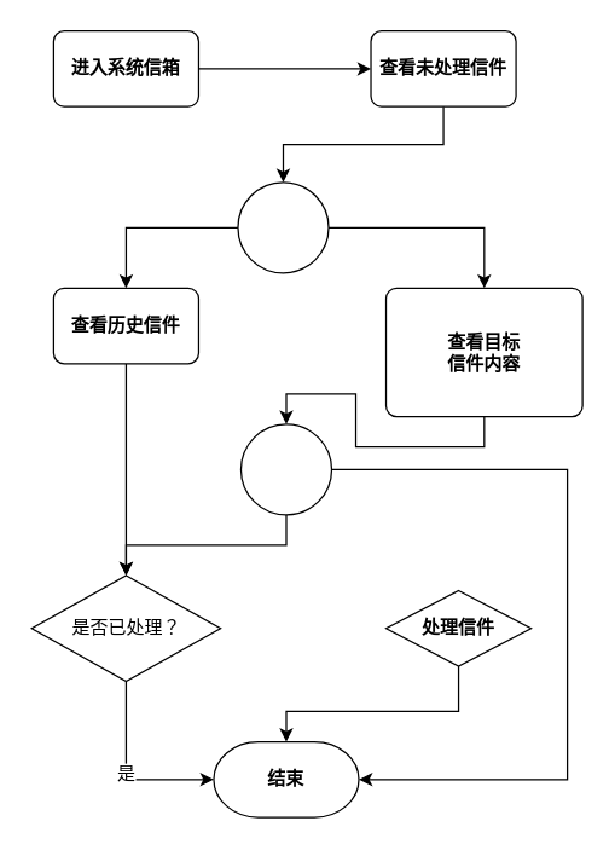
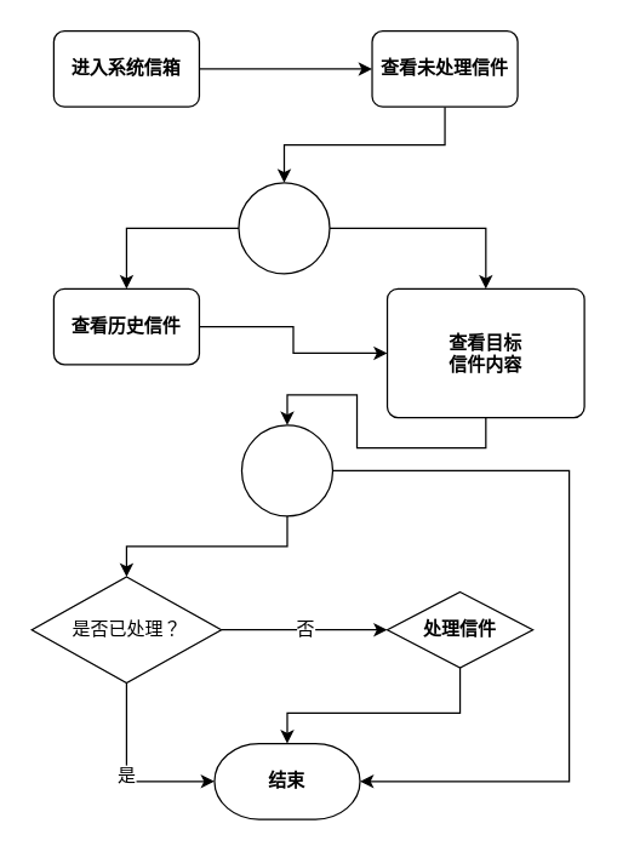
  <mxCell id="0" />
  <mxCell id="1" parent="0" />
  <mxCell id="2" style="edgeStyle=orthogonalEdgeStyle;rounded=0;orthogonalLoop=1;jettySize=auto;html=1;exitX=1;exitY=0.5;exitDx=0;exitDy=0;entryX=0;entryY=0.5;entryDx=0;entryDy=0;fontSize=12;strokeWidth=1;" parent="1" source="3" target="5" edge="1"><mxGeometry relative="1" as="geometry" /></mxCell>
  <mxCell id="3" value="进入系统信箱" style="rounded=1;whiteSpace=wrap;html=1;absoluteArcSize=1;arcSize=14;strokeWidth=1;fontSize=12;fontStyle=1" parent="1" vertex="1"><mxGeometry x="35" y="20" width="96" height="50" as="geometry" /></mxCell>
  <mxCell id="4" style="edgeStyle=orthogonalEdgeStyle;rounded=0;orthogonalLoop=1;jettySize=auto;html=1;exitX=0.5;exitY=1;exitDx=0;exitDy=0;entryX=0.5;entryY=0;entryDx=0;entryDy=0;entryPerimeter=0;fontSize=12;strokeWidth=1;" parent="1" source="5" target="10" edge="1"><mxGeometry relative="1" as="geometry" /></mxCell>
  <mxCell id="5" value="查看未处理信件" style="rounded=1;whiteSpace=wrap;html=1;absoluteArcSize=1;arcSize=14;strokeWidth=1;fontSize=12;fontStyle=1" parent="1" vertex="1"><mxGeometry x="245" y="20" width="96" height="50" as="geometry" /></mxCell>
- <mxCell id="6" value="" style="edgeStyle=orthogonalEdgeStyle;rounded=0;orthogonalLoop=1;jettySize=auto;html=1;fontSize=12;strokeWidth=1;" parent="1" source="7" target="20" edge="1"><mxGeometry relative="1" as="geometry" /></mxCell>
+ <mxCell id="6" value="" style="edgeStyle=orthogonalEdgeStyle;rounded=0;orthogonalLoop=1;jettySize=auto;html=1;fontSize=12;strokeWidth=1;" parent="1" source="7" target="12" edge="1"><mxGeometry relative="1" as="geometry" /></mxCell>
  <mxCell id="7" value="查看历史信件" style="rounded=1;whiteSpace=wrap;html=1;absoluteArcSize=1;arcSize=14;strokeWidth=1;fontSize=12;fontStyle=1" parent="1" vertex="1"><mxGeometry x="35" y="190" width="96" height="50" as="geometry" /></mxCell>
  <mxCell id="8" style="edgeStyle=orthogonalEdgeStyle;rounded=0;orthogonalLoop=1;jettySize=auto;html=1;exitX=0;exitY=0.5;exitDx=0;exitDy=0;exitPerimeter=0;entryX=0.5;entryY=0;entryDx=0;entryDy=0;fontSize=12;strokeWidth=1;" parent="1" source="10" target="7" edge="1"><mxGeometry relative="1" as="geometry" /></mxCell>
  <mxCell id="9" style="edgeStyle=orthogonalEdgeStyle;rounded=0;orthogonalLoop=1;jettySize=auto;html=1;exitX=1;exitY=0.5;exitDx=0;exitDy=0;exitPerimeter=0;fontSize=12;strokeWidth=1;" parent="1" source="10" target="12" edge="1"><mxGeometry relative="1" as="geometry" /></mxCell>
  <mxCell id="10" value="" style="verticalLabelPosition=bottom;verticalAlign=top;html=1;shape=mxgraph.flowchart.on-page_reference;strokeWidth=1;fontSize=12;" parent="1" vertex="1"><mxGeometry x="157" y="120" width="60" height="60" as="geometry" /></mxCell>
  <mxCell id="11" style="edgeStyle=orthogonalEdgeStyle;rounded=0;orthogonalLoop=1;jettySize=auto;html=1;exitX=0.5;exitY=1;exitDx=0;exitDy=0;entryX=0.5;entryY=0;entryDx=0;entryDy=0;entryPerimeter=0;fontSize=12;strokeWidth=1;" parent="1" source="12" target="15" edge="1"><mxGeometry relative="1" as="geometry" /></mxCell>
  <mxCell id="12" value="查看目标&lt;br&gt;信件内容" style="rounded=1;whiteSpace=wrap;html=1;absoluteArcSize=1;arcSize=14;strokeWidth=1;fontSize=12;fontStyle=1" parent="1" vertex="1"><mxGeometry x="255" y="190" width="130" height="85" as="geometry" /></mxCell>
  <mxCell id="13" style="edgeStyle=orthogonalEdgeStyle;rounded=0;orthogonalLoop=1;jettySize=auto;html=1;exitX=0.5;exitY=1;exitDx=0;exitDy=0;exitPerimeter=0;entryX=0.5;entryY=0;entryDx=0;entryDy=0;entryPerimeter=0;fontSize=12;strokeWidth=1;" parent="1" source="15" target="20" edge="1"><mxGeometry relative="1" as="geometry" /></mxCell>
  <mxCell id="14" style="edgeStyle=orthogonalEdgeStyle;rounded=0;orthogonalLoop=1;jettySize=auto;html=1;exitX=1;exitY=0.5;exitDx=0;exitDy=0;exitPerimeter=0;entryX=1;entryY=0.5;entryDx=0;entryDy=0;entryPerimeter=0;fontSize=12;strokeWidth=1;" parent="1" source="15" target="21" edge="1"><mxGeometry relative="1" as="geometry"><Array as="points"><mxPoint x="375" y="310" /><mxPoint x="375" y="515" /></Array></mxGeometry></mxCell>
  <mxCell id="15" value="" style="verticalLabelPosition=bottom;verticalAlign=top;html=1;shape=mxgraph.flowchart.on-page_reference;strokeWidth=1;fontSize=12;" parent="1" vertex="1"><mxGeometry x="159" y="280" width="60" height="60" as="geometry" /></mxCell>
  <mxCell id="16" style="edgeStyle=orthogonalEdgeStyle;rounded=0;orthogonalLoop=1;jettySize=auto;html=1;exitX=0.5;exitY=1;exitDx=0;exitDy=0;entryX=0.5;entryY=0;entryDx=0;entryDy=0;entryPerimeter=0;fontSize=12;strokeWidth=1;" parent="1" source="17" target="21" edge="1"><mxGeometry relative="1" as="geometry"><Array as="points"><mxPoint x="303" y="470" /><mxPoint x="189" y="470" /></Array></mxGeometry></mxCell>
  <mxCell id="17" value="处理信件" style="rhombus;whiteSpace=wrap;html=1;absoluteArcSize=1;arcSize=14;strokeWidth=1;fontSize=12;fontStyle=1;" parent="1" vertex="1"><mxGeometry x="255" y="390" width="96" height="50" as="geometry" /></mxCell>
+ <mxCell id="18" value="否" style="edgeStyle=orthogonalEdgeStyle;rounded=0;orthogonalLoop=1;jettySize=auto;html=1;fontSize=12;strokeWidth=1;" parent="1" source="20" target="17" edge="1"><mxGeometry relative="1" as="geometry" /></mxCell>
  <mxCell id="19" value="是" style="edgeStyle=orthogonalEdgeStyle;rounded=0;orthogonalLoop=1;jettySize=auto;html=1;exitX=0.5;exitY=1;exitDx=0;exitDy=0;exitPerimeter=0;entryX=0;entryY=0.5;entryDx=0;entryDy=0;entryPerimeter=0;fontSize=12;strokeWidth=1;" parent="1" source="20" target="21" edge="1"><mxGeometry relative="1" as="geometry" /></mxCell>
  <mxCell id="20" value="是否已处理？" style="strokeWidth=1;html=1;shape=mxgraph.flowchart.decision;whiteSpace=wrap;fontSize=12;" parent="1" vertex="1"><mxGeometry x="20.5" y="380" width="125" height="70" as="geometry" /></mxCell>
  <mxCell id="21" value="结束" style="strokeWidth=1;html=1;shape=mxgraph.flowchart.terminator;whiteSpace=wrap;fontSize=12;fontStyle=1" parent="1" vertex="1"><mxGeometry x="141" y="490" width="96" height="50" as="geometry" /></mxCell>
